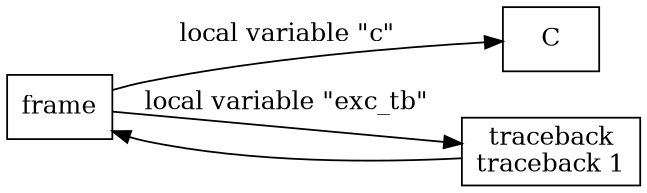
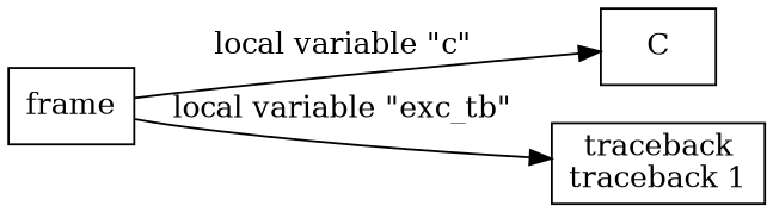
  digraph {
    rankdir=LR
    node [shape=rect]
    frame
    C
    n3 [label="traceback\ntraceback 1"]
    frame -> C [label="local variable \"c\""]
    frame -> n3 [label="local variable \"exc_tb\""]
-   n3 -> frame
  }
